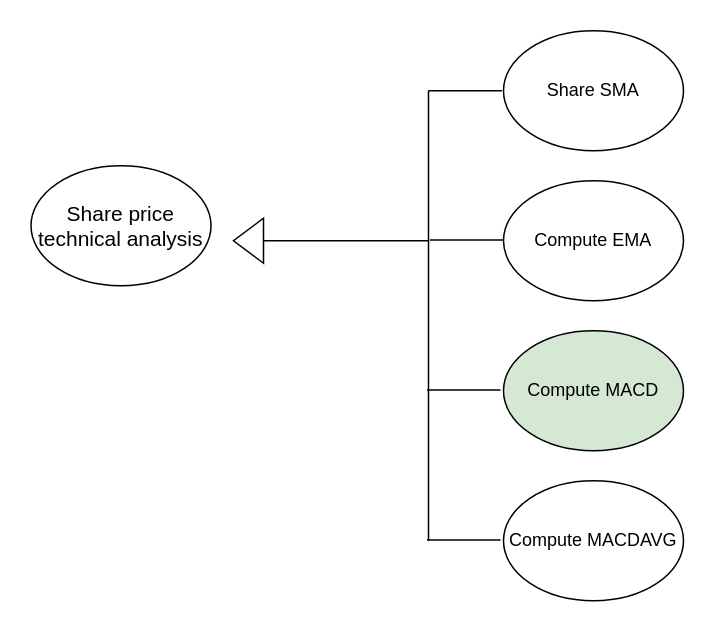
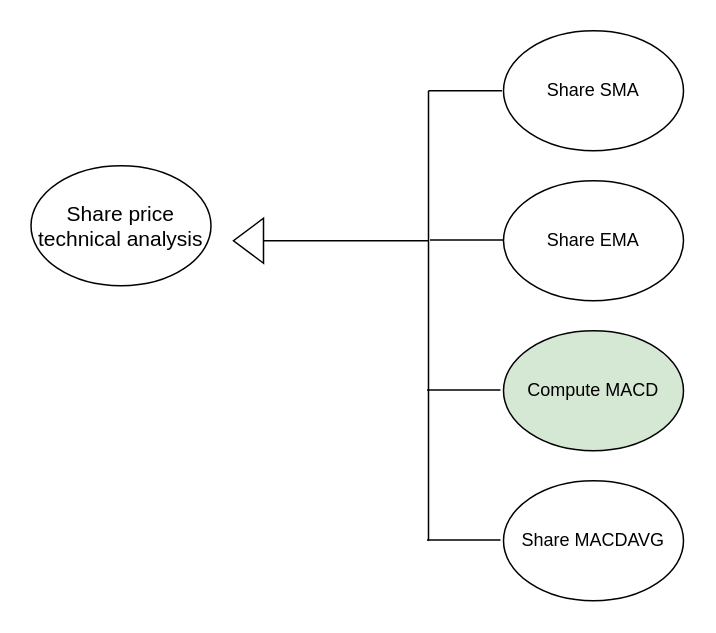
  <mxCell id="0" />
  <mxCell id="1" parent="0" />
  <mxCell id="2" value="Share SMA" style="ellipse;whiteSpace=wrap;html=1;" vertex="1" parent="1"><mxGeometry x="335" y="20" width="120" height="80" as="geometry" /></mxCell>
- <mxCell id="3" value="Compute EMA" style="ellipse;whiteSpace=wrap;html=1;" vertex="1" parent="1"><mxGeometry x="335" y="120" width="120" height="80" as="geometry" /></mxCell>
- <mxCell id="4" value="Compute MACDAVG" style="ellipse;whiteSpace=wrap;html=1;" vertex="1" parent="1"><mxGeometry x="335" y="320" width="120" height="80" as="geometry" /></mxCell>
+ <mxCell id="3" value="Share EMA" style="ellipse;whiteSpace=wrap;html=1;" vertex="1" parent="1"><mxGeometry x="335" y="120" width="120" height="80" as="geometry" /></mxCell>
+ <mxCell id="4" value="Share MACDAVG" style="ellipse;whiteSpace=wrap;html=1;" vertex="1" parent="1"><mxGeometry x="335" y="320" width="120" height="80" as="geometry" /></mxCell>
  <mxCell id="5" value="Compute MACD" style="ellipse;whiteSpace=wrap;html=1;fillColor=#d5e8d4;" vertex="1" parent="1"><mxGeometry x="335" y="220" width="120" height="80" as="geometry" /></mxCell>
  <mxCell id="6" value="" style="endArrow=none;html=1;" edge="1" parent="1"><mxGeometry width="50" height="50" relative="1" as="geometry"><mxPoint x="285" y="360" as="sourcePoint" /><mxPoint x="285" y="60" as="targetPoint" /><Array as="points"><mxPoint x="285" y="200" /></Array></mxGeometry></mxCell>
  <mxCell id="7" value="" style="endArrow=none;html=1;" edge="1" parent="1"><mxGeometry width="50" height="50" relative="1" as="geometry"><mxPoint x="285" y="60" as="sourcePoint" /><mxPoint x="334" y="60" as="targetPoint" /></mxGeometry></mxCell>
  <mxCell id="8" value="" style="endArrow=none;html=1;" edge="1" parent="1"><mxGeometry width="50" height="50" relative="1" as="geometry"><mxPoint x="286" y="159.5" as="sourcePoint" /><mxPoint x="335" y="159.5" as="targetPoint" /></mxGeometry></mxCell>
  <mxCell id="9" value="" style="endArrow=none;html=1;" edge="1" parent="1"><mxGeometry width="50" height="50" relative="1" as="geometry"><mxPoint x="284" y="259.5" as="sourcePoint" /><mxPoint x="333" y="259.5" as="targetPoint" /></mxGeometry></mxCell>
  <mxCell id="10" value="" style="endArrow=none;html=1;" edge="1" parent="1"><mxGeometry width="50" height="50" relative="1" as="geometry"><mxPoint x="284" y="359.5" as="sourcePoint" /><mxPoint x="333" y="359.5" as="targetPoint" /></mxGeometry></mxCell>
  <mxCell id="11" value="" style="endArrow=none;html=1;" edge="1" parent="1" target="13"><mxGeometry width="50" height="50" relative="1" as="geometry"><mxPoint x="285" y="160" as="sourcePoint" /><mxPoint x="175" y="160" as="targetPoint" /></mxGeometry></mxCell>
  <mxCell id="12" value="&lt;span lang=&quot;EN-US&quot; style=&quot;font-size: 10.5pt&quot;&gt;Share price technical analysis&lt;/span&gt;" style="ellipse;whiteSpace=wrap;html=1;" vertex="1" parent="1"><mxGeometry x="20" y="110" width="120" height="80" as="geometry" /></mxCell>
  <mxCell id="13" value="" style="triangle;whiteSpace=wrap;html=1;direction=west;" vertex="1" parent="1"><mxGeometry x="155" y="145" width="20" height="30" as="geometry" /></mxCell>
